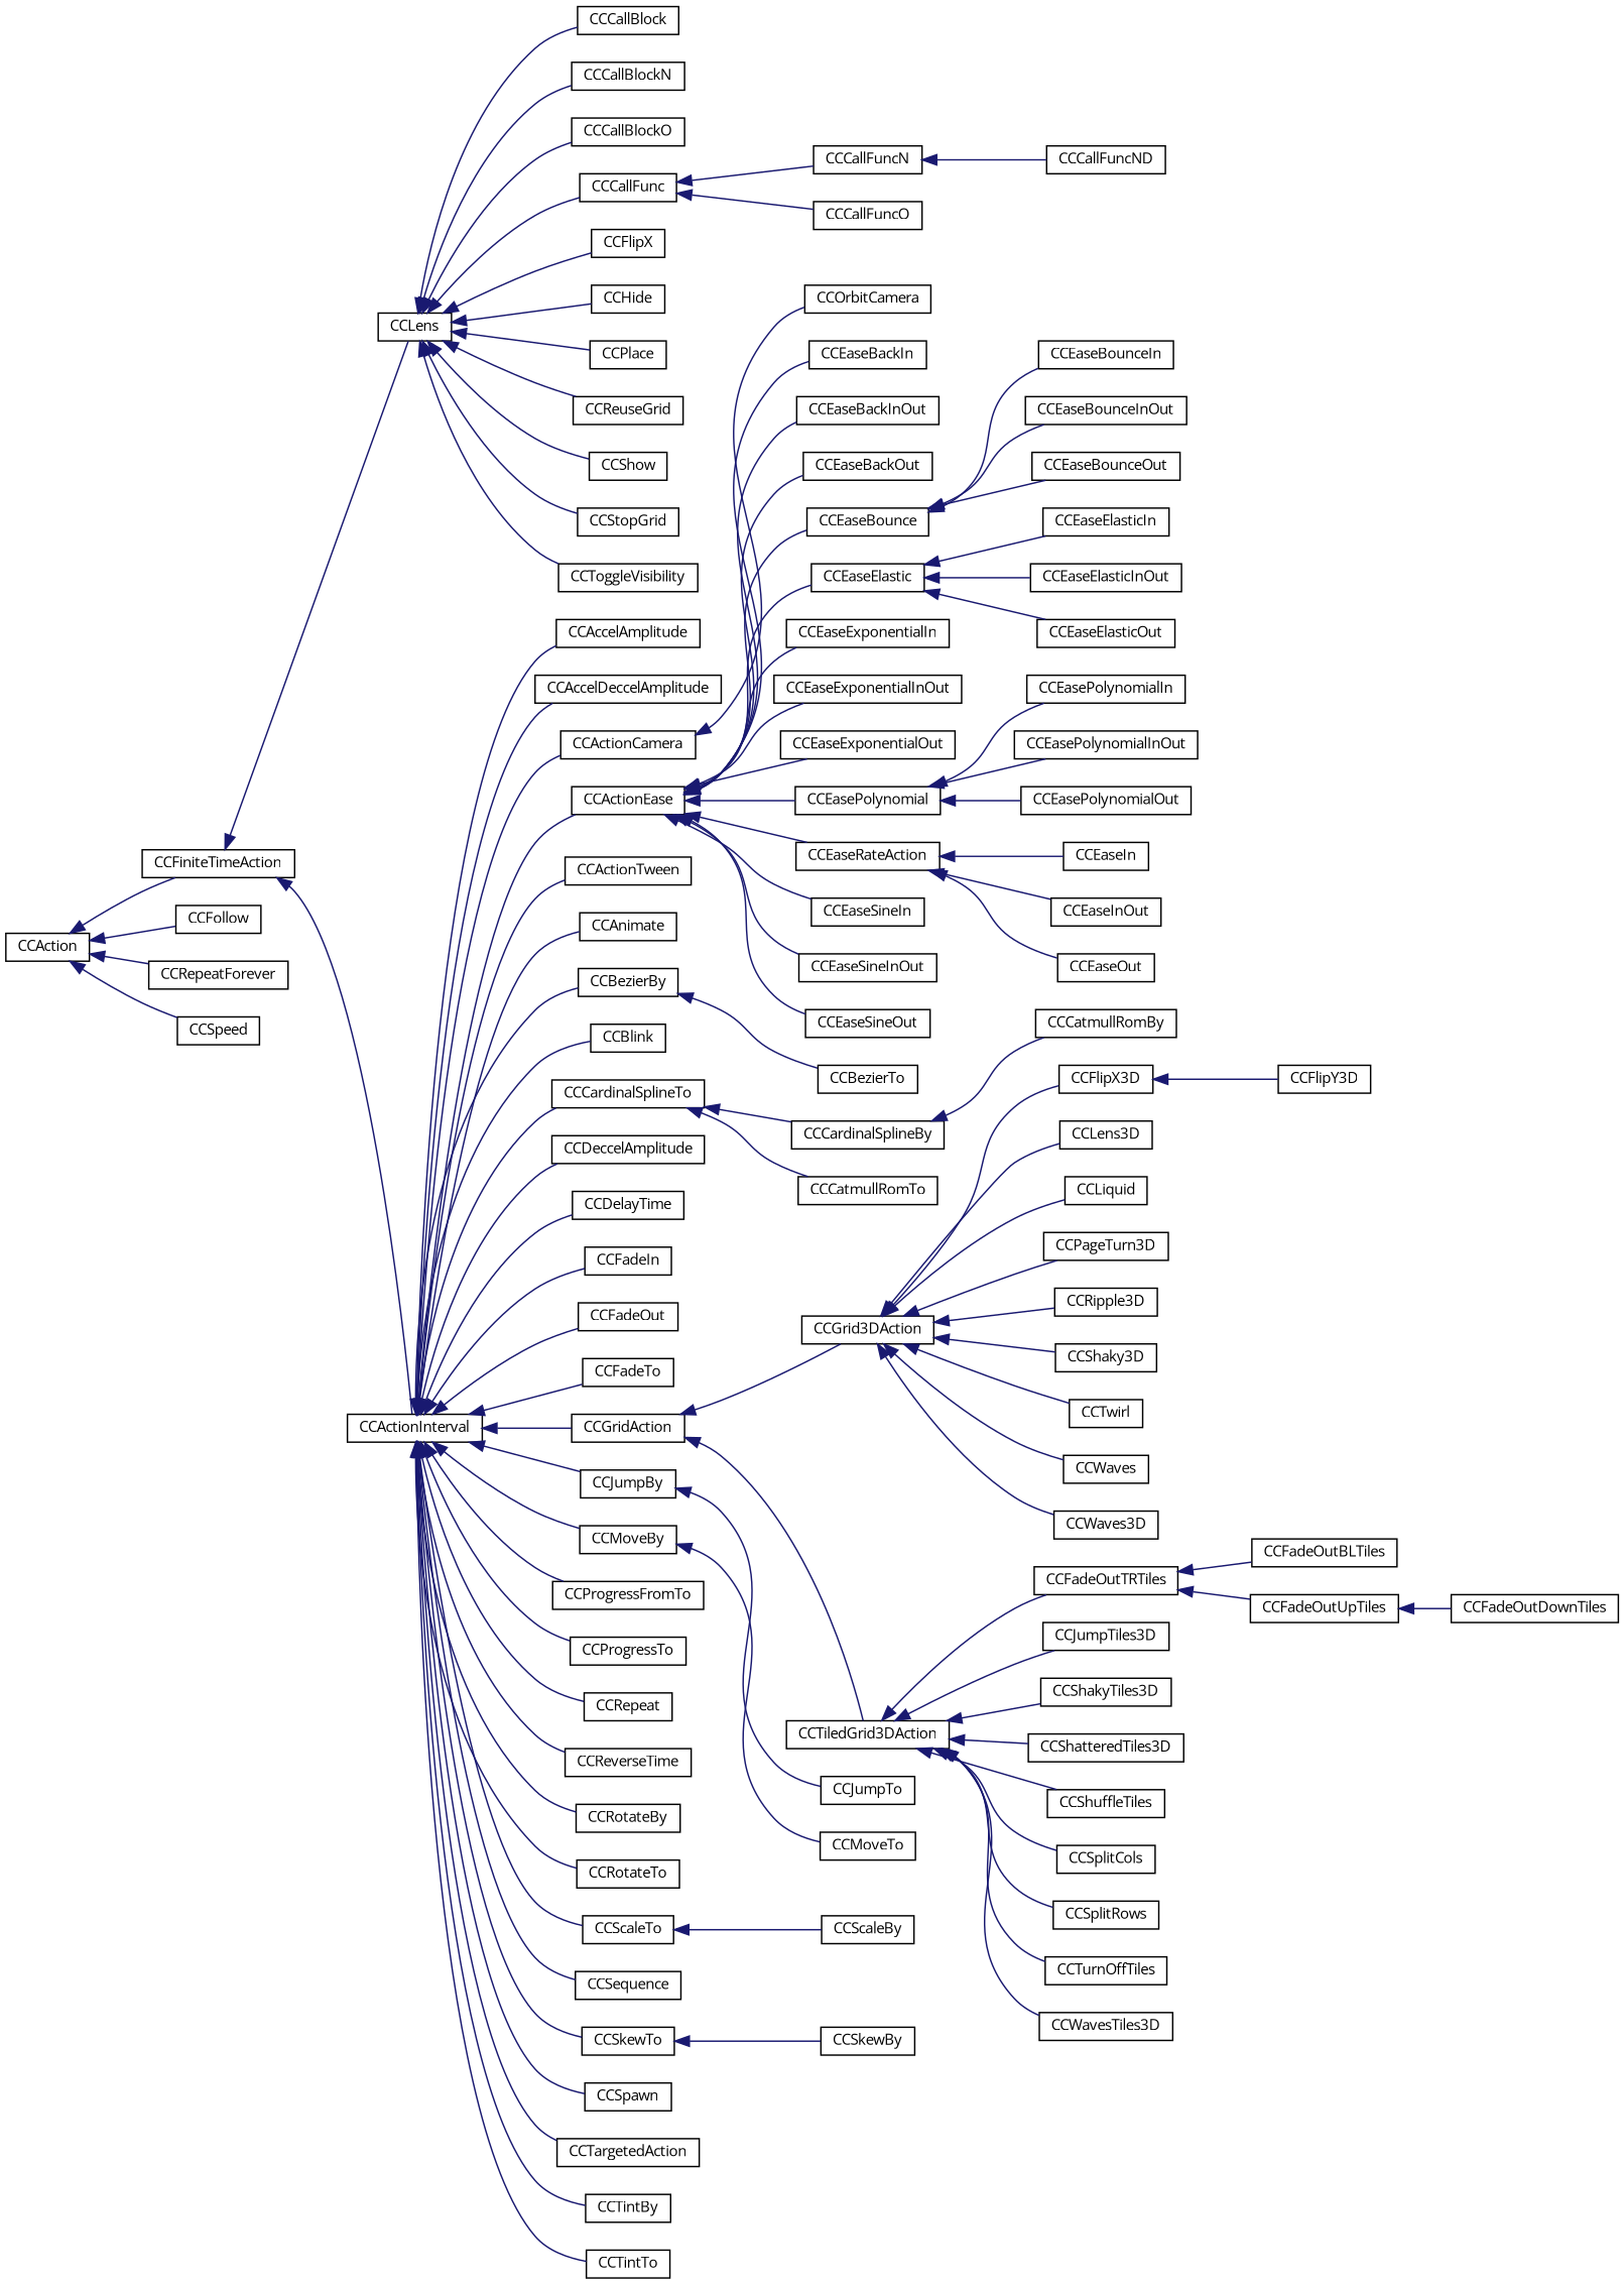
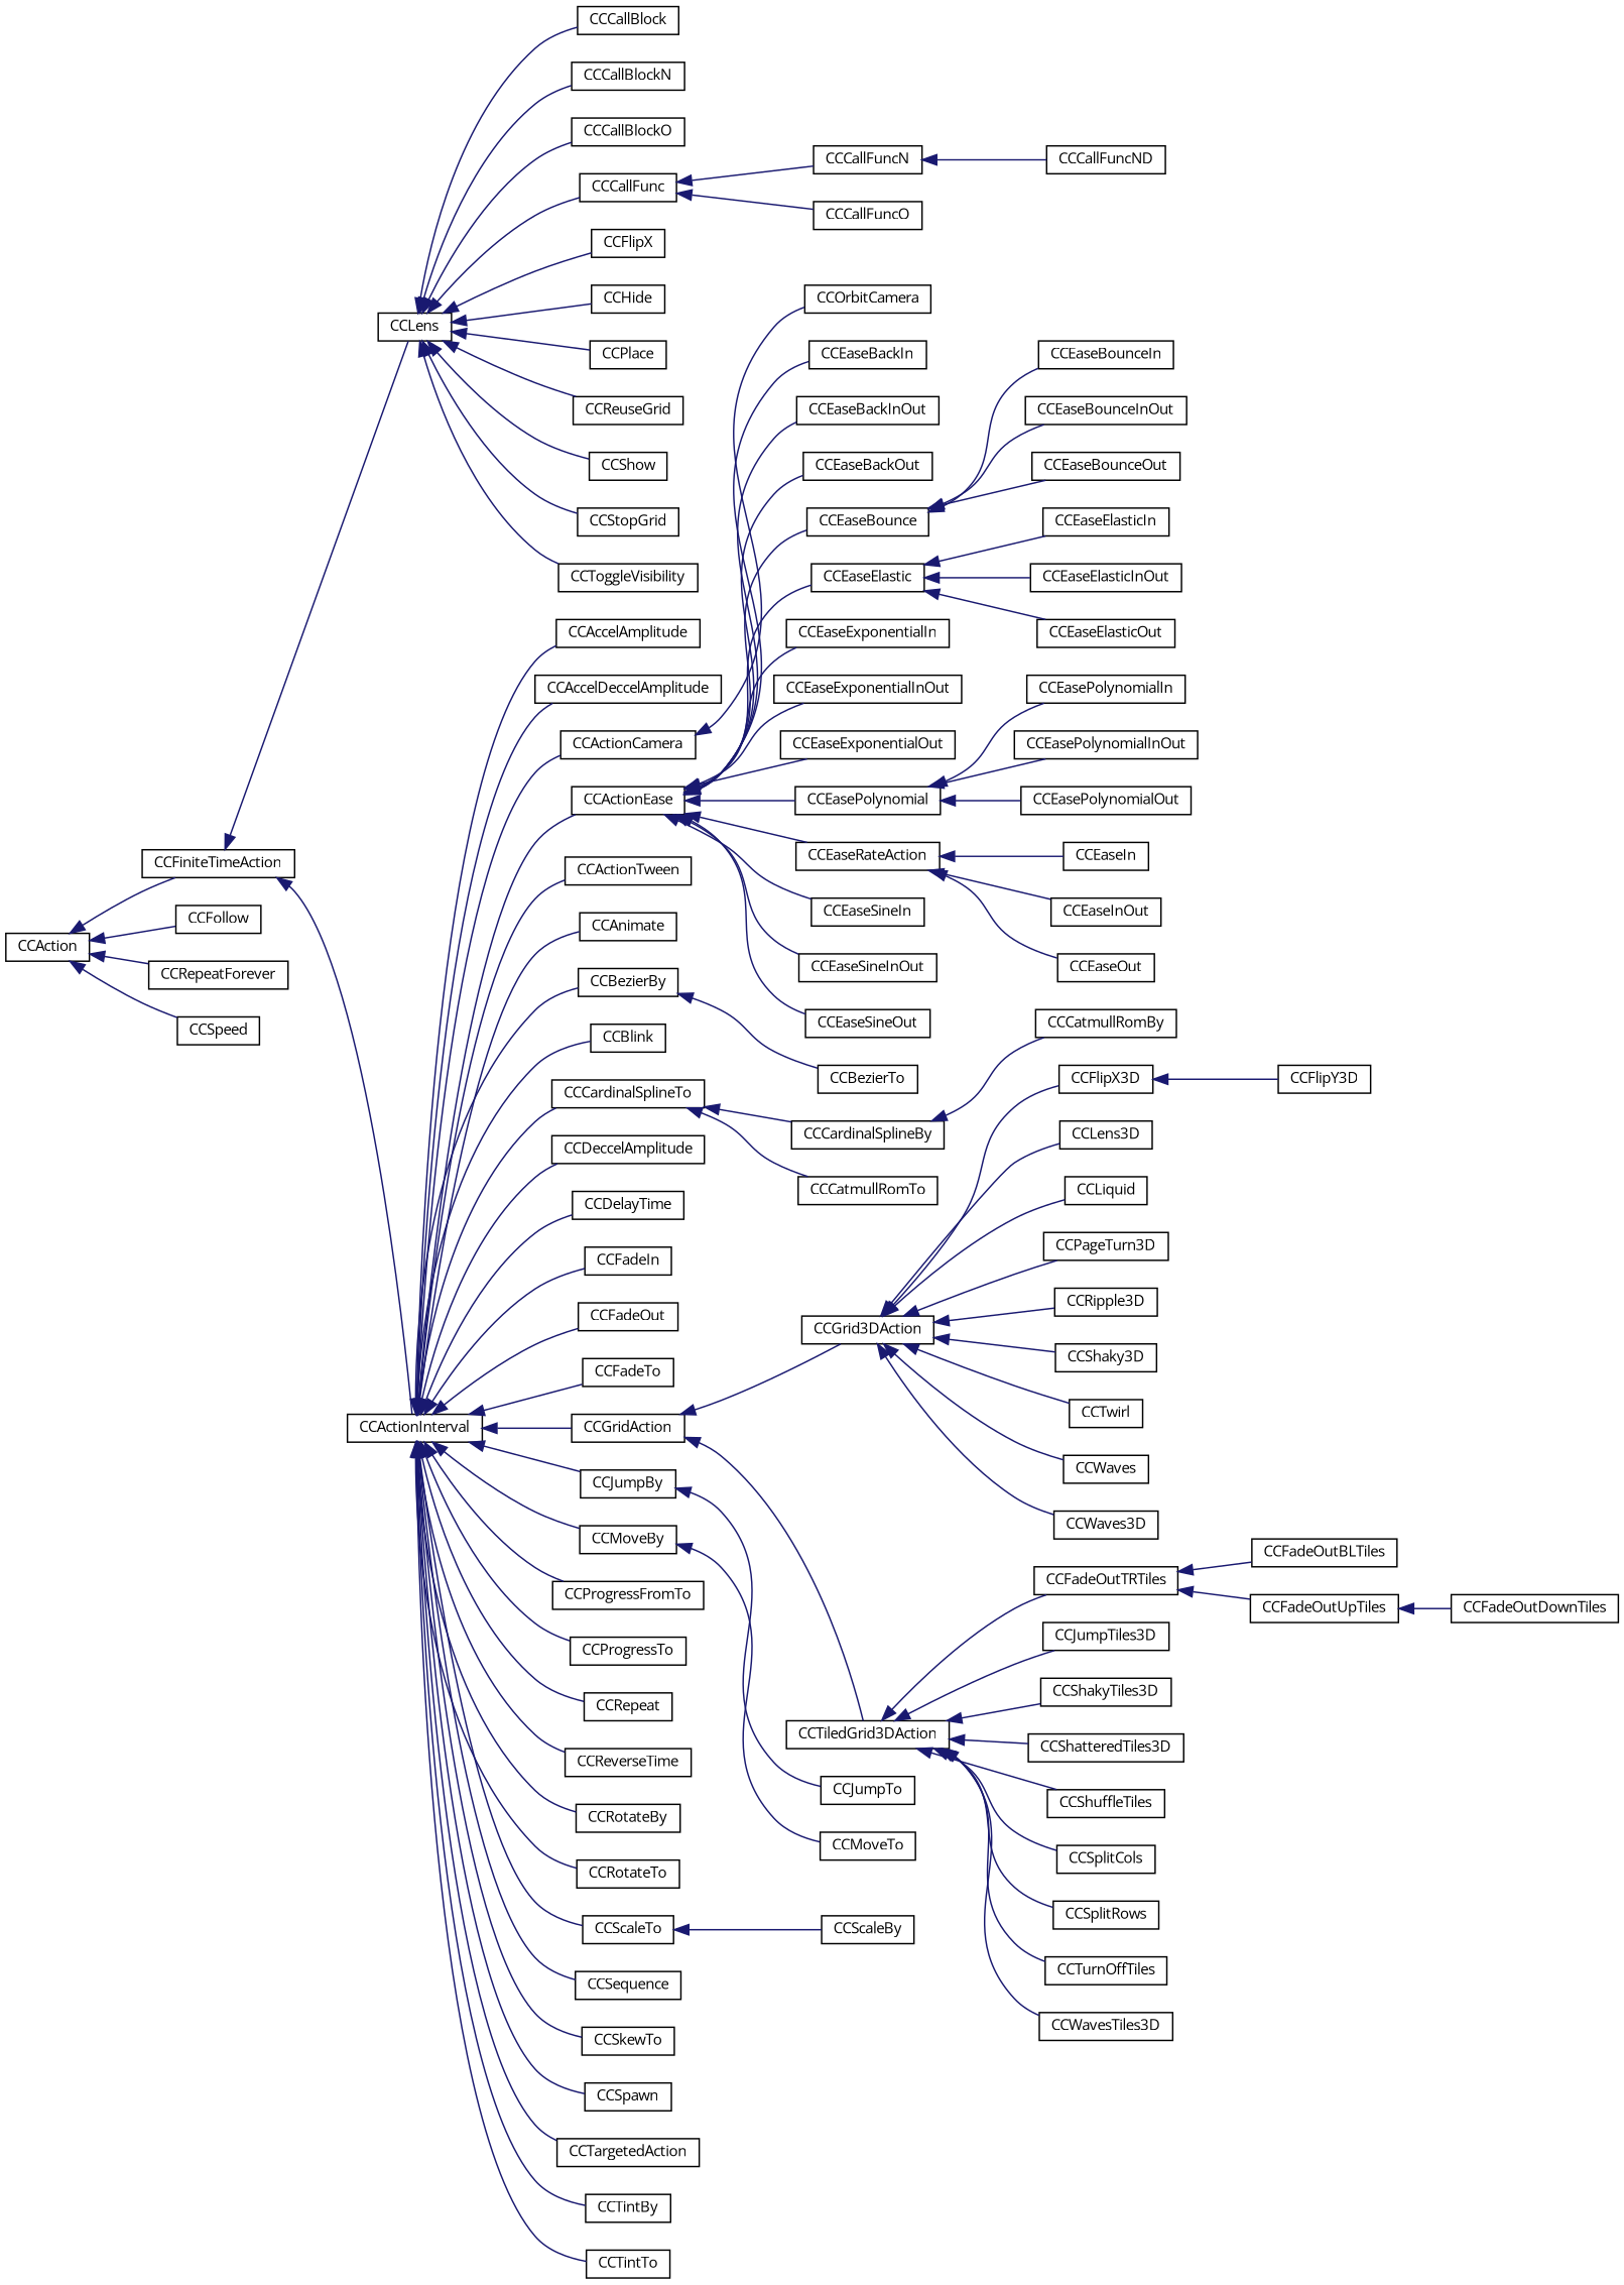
  digraph {
    fontname="Open Sans"
    rankdir=LR
    node [color=black fontname="Open Sans" fontsize=10 shape=record]
    edge [color=midnightblue dir=back fontname="Open Sans" fontsize=10 labelfontname=FreeSans labelfontsize=10 style=solid]
    n1 [height=0.2 label=CCAction width=0.4]
    n2 [height=0.2 label=CCFiniteTimeAction width=0.4]
    n3 [height=0.2 label=CCFollow width=0.4]
    n4 [height=0.2 label=CCRepeatForever width=0.4]
    n5 [height=0.2 label=CCSpeed width=0.4]
    n6 [height=0.2 label=CCLens width=0.4]
    n7 [height=0.2 label=CCActionInterval width=0.4]
    n8 [height=0.2 label=CCCallBlock width=0.4]
    n9 [height=0.2 label=CCCallBlockN width=0.4]
    n10 [height=0.2 label=CCCallBlockO width=0.4]
    n11 [height=0.2 label=CCCallFunc width=0.4]
    n12 [height=0.2 label=CCFlipX width=0.4]
    n13 [height=0.2 label=CCHide width=0.4]
    n14 [height=0.2 label=CCPlace width=0.4]
    n15 [height=0.2 label=CCReuseGrid width=0.4]
    n16 [height=0.2 label=CCShow width=0.4]
    n17 [height=0.2 label=CCStopGrid width=0.4]
    n18 [height=0.2 label=CCToggleVisibility width=0.4]
    n19 [height=0.2 label=CCAccelAmplitude width=0.4]
    n20 [height=0.2 label=CCAccelDeccelAmplitude width=0.4]
    n21 [height=0.2 label=CCActionCamera width=0.4]
    n22 [height=0.2 label=CCActionEase width=0.4]
    n23 [height=0.2 label=CCActionTween width=0.4]
    n24 [height=0.2 label=CCAnimate width=0.4]
    n25 [height=0.2 label=CCBezierBy width=0.4]
    n26 [height=0.2 label=CCBlink width=0.4]
    n27 [height=0.2 label=CCCardinalSplineTo width=0.4]
    n28 [height=0.2 label=CCDeccelAmplitude width=0.4]
    n29 [height=0.2 label=CCDelayTime width=0.4]
    n30 [height=0.2 label=CCFadeIn width=0.4]
    n31 [height=0.2 label=CCFadeOut width=0.4]
    n32 [height=0.2 label=CCFadeTo width=0.4]
    n33 [height=0.2 label=CCGridAction width=0.4]
    n34 [height=0.2 label=CCJumpBy width=0.4]
    n35 [height=0.2 label=CCMoveBy width=0.4]
    n36 [height=0.2 label=CCProgressFromTo width=0.4]
    n37 [height=0.2 label=CCProgressTo width=0.4]
    n38 [height=0.2 label=CCRepeat width=0.4]
    n39 [height=0.2 label=CCReverseTime width=0.4]
    n40 [height=0.2 label=CCRotateBy width=0.4]
    n41 [height=0.2 label=CCRotateTo width=0.4]
    n42 [height=0.2 label=CCScaleTo width=0.4]
    n43 [height=0.2 label=CCSequence width=0.4]
    n44 [height=0.2 label=CCSkewTo width=0.4]
    n45 [height=0.2 label=CCSpawn width=0.4]
    n46 [height=0.2 label=CCTargetedAction width=0.4]
    n47 [height=0.2 label=CCTintBy width=0.4]
    n48 [height=0.2 label=CCTintTo width=0.4]
    n49 [height=0.2 label=CCCallFuncN width=0.4]
    n50 [height=0.2 label=CCCallFuncO width=0.4]
    n51 [height=0.2 label=CCCallFuncND width=0.4]
    n52 [height=0.2 label=CCOrbitCamera width=0.4]
    n53 [height=0.2 label=CCEaseBackIn width=0.4]
    n54 [height=0.2 label=CCEaseBackInOut width=0.4]
    n55 [height=0.2 label=CCEaseBackOut width=0.4]
    n56 [height=0.2 label=CCEaseBounce width=0.4]
    n57 [height=0.2 label=CCEaseElastic width=0.4]
    n58 [height=0.2 label=CCEaseExponentialIn width=0.4]
    n59 [height=0.2 label=CCEaseExponentialInOut width=0.4]
    n60 [height=0.2 label=CCEaseExponentialOut width=0.4]
    n61 [height=0.2 label=CCEasePolynomial width=0.4]
    n62 [height=0.2 label=CCEaseRateAction width=0.4]
    n63 [height=0.2 label=CCEaseSineIn width=0.4]
    n64 [height=0.2 label=CCEaseSineInOut width=0.4]
    n65 [height=0.2 label=CCEaseSineOut width=0.4]
    n66 [height=0.2 label=CCBezierTo width=0.4]
    n67 [height=0.2 label=CCCardinalSplineBy width=0.4]
    n68 [height=0.2 label=CCCatmullRomTo width=0.4]
    n69 [height=0.2 label=CCGrid3DAction width=0.4]
    n70 [height=0.2 label=CCTiledGrid3DAction width=0.4]
    n71 [height=0.2 label=CCJumpTo width=0.4]
    n72 [height=0.2 label=CCMoveTo width=0.4]
    n73 [height=0.2 label=CCScaleBy width=0.4]
-   n74 [height=0.2 label=CCSkewBy width=0.4]
    n75 [height=0.2 label=CCEaseBounceIn width=0.4]
    n76 [height=0.2 label=CCEaseBounceInOut width=0.4]
    n77 [height=0.2 label=CCEaseBounceOut width=0.4]
    n78 [height=0.2 label=CCEaseElasticIn width=0.4]
    n79 [height=0.2 label=CCEaseElasticInOut width=0.4]
    n80 [height=0.2 label=CCEaseElasticOut width=0.4]
    n81 [height=0.2 label=CCEasePolynomialIn width=0.4]
    n82 [height=0.2 label=CCEasePolynomialInOut width=0.4]
    n83 [height=0.2 label=CCEasePolynomialOut width=0.4]
    n84 [height=0.2 label=CCEaseIn width=0.4]
    n85 [height=0.2 label=CCEaseInOut width=0.4]
    n86 [height=0.2 label=CCEaseOut width=0.4]
    n87 [height=0.2 label=CCCatmullRomBy width=0.4]
    n88 [height=0.2 label=CCFlipX3D width=0.4]
    n89 [height=0.2 label=CCLens3D width=0.4]
    n90 [height=0.2 label=CCLiquid width=0.4]
    n91 [height=0.2 label=CCPageTurn3D width=0.4]
    n92 [height=0.2 label=CCRipple3D width=0.4]
    n93 [height=0.2 label=CCShaky3D width=0.4]
    n94 [height=0.2 label=CCTwirl width=0.4]
    n95 [height=0.2 label=CCWaves width=0.4]
    n96 [height=0.2 label=CCWaves3D width=0.4]
    n97 [height=0.2 label=CCFadeOutTRTiles width=0.4]
    n98 [height=0.2 label=CCJumpTiles3D width=0.4]
    n99 [height=0.2 label=CCShakyTiles3D width=0.4]
    n100 [height=0.2 label=CCShatteredTiles3D width=0.4]
    n101 [height=0.2 label=CCShuffleTiles width=0.4]
    n102 [height=0.2 label=CCSplitCols width=0.4]
    n103 [height=0.2 label=CCSplitRows width=0.4]
    n104 [height=0.2 label=CCTurnOffTiles width=0.4]
    n105 [height=0.2 label=CCWavesTiles3D width=0.4]
    n106 [height=0.2 label=CCFlipY3D width=0.4]
    n107 [height=0.2 label=CCFadeOutBLTiles width=0.4]
    n108 [height=0.2 label=CCFadeOutUpTiles width=0.4]
    n109 [height=0.2 label=CCFadeOutDownTiles width=0.4]
    n1 -> n2
    n1 -> n3
    n1 -> n4
    n1 -> n5
    n2 -> n6
    n2 -> n7
    n6 -> n8
    n6 -> n9
    n6 -> n10
    n6 -> n11
    n6 -> n12
    n6 -> n13
    n6 -> n14
    n6 -> n15
    n6 -> n16
    n6 -> n17
    n6 -> n18
    n7 -> n19
    n7 -> n20
    n7 -> n21
    n7 -> n22
    n7 -> n23
    n7 -> n24
    n7 -> n25
    n7 -> n26
    n7 -> n27
    n7 -> n28
    n7 -> n29
    n7 -> n30
    n7 -> n31
    n7 -> n32
    n7 -> n33
    n7 -> n34
    n7 -> n35
    n7 -> n36
    n7 -> n37
    n7 -> n38
    n7 -> n39
    n7 -> n40
    n7 -> n41
    n7 -> n42
    n7 -> n43
    n7 -> n44
    n7 -> n45
    n7 -> n46
    n7 -> n47
    n7 -> n48
    n11 -> n49
    n11 -> n50
    n21 -> n52
    n22 -> n53
    n22 -> n54
    n22 -> n55
    n22 -> n56
    n22 -> n57
    n22 -> n58
    n22 -> n59
    n22 -> n60
    n22 -> n61
    n22 -> n62
    n22 -> n63
    n22 -> n64
    n22 -> n65
    n25 -> n66
    n27 -> n67
    n27 -> n68
    n33 -> n69
    n33 -> n70
    n34 -> n71
    n35 -> n72
    n42 -> n73
-   n44 -> n74
    n49 -> n51
    n56 -> n75
    n56 -> n76
    n56 -> n77
    n57 -> n78
    n57 -> n79
    n57 -> n80
    n61 -> n81
    n61 -> n82
    n61 -> n83
    n62 -> n84
    n62 -> n85
    n62 -> n86
    n67 -> n87
    n69 -> n88
    n69 -> n89
    n69 -> n90
    n69 -> n91
    n69 -> n92
    n69 -> n93
    n69 -> n94
    n69 -> n95
    n69 -> n96
    n70 -> n97
    n70 -> n98
    n70 -> n99
    n70 -> n100
    n70 -> n101
    n70 -> n102
    n70 -> n103
    n70 -> n104
    n70 -> n105
    n88 -> n106
    n97 -> n107
    n97 -> n108
    n108 -> n109
  }
